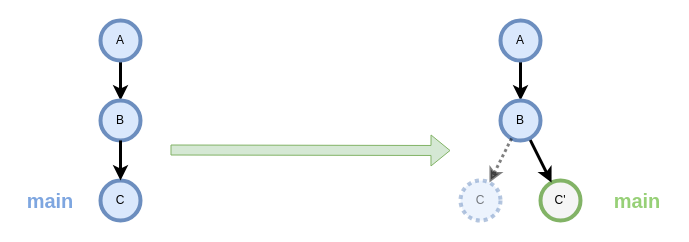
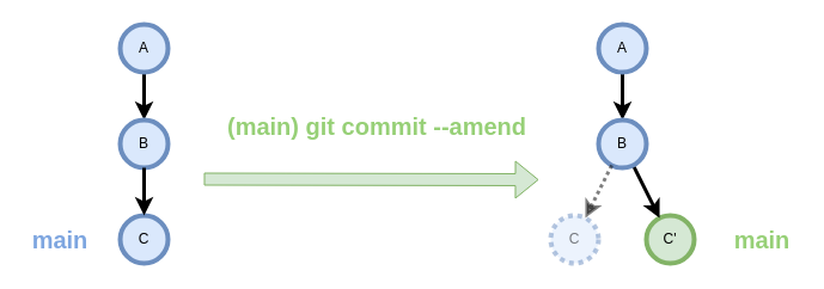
  <mxCell id="0" />
  <mxCell id="1" parent="0" />
  <mxCell id="2" value="" style="shape=flexArrow;endArrow=classic;html=1;rounded=0;fillColor=#d5e8d4;strokeColor=#82b366;" parent="1" edge="1"><mxGeometry width="50" height="50" relative="1" as="geometry"><mxPoint x="170" y="149.5" as="sourcePoint" /><mxPoint x="450" y="150" as="targetPoint" /></mxGeometry></mxCell>
- <mxCell id="4" value="C'" style="ellipse;whiteSpace=wrap;html=1;fillColor=#f5f5f5;strokeColor=#82b366;strokeWidth=4;" parent="1" vertex="1"><mxGeometry x="540" y="180" width="40" height="40" as="geometry" /></mxCell>
+ <mxCell id="3" value="&lt;font size=&quot;1&quot; color=&quot;#97d077&quot;&gt;&lt;b style=&quot;font-size: 20px;&quot;&gt;(&lt;/b&gt;&lt;/font&gt;&lt;b style=&quot;color: rgb(151, 208, 119); font-size: 20px;&quot;&gt;main&lt;/b&gt;&lt;font size=&quot;1&quot; color=&quot;#97d077&quot;&gt;&lt;b style=&quot;font-size: 20px;&quot;&gt;) git commit --amend&lt;/b&gt;&lt;/font&gt;" style="text;html=1;align=center;verticalAlign=middle;whiteSpace=wrap;rounded=0;" parent="1" vertex="1"><mxGeometry x="180" y="89.5" width="270" height="30" as="geometry" /></mxCell>
+ <mxCell id="4" value="C'" style="ellipse;whiteSpace=wrap;html=1;fillColor=#d5e8d4;strokeColor=#82b366;strokeWidth=4;" parent="1" vertex="1"><mxGeometry x="540" y="180" width="40" height="40" as="geometry" /></mxCell>
  <mxCell id="5" style="rounded=0;orthogonalLoop=1;jettySize=auto;html=1;strokeWidth=3;" parent="1" source="14" target="4" edge="1"><mxGeometry relative="1" as="geometry"><mxPoint x="440" y="400" as="sourcePoint" /><mxPoint x="520" y="260" as="targetPoint" /></mxGeometry></mxCell>
  <mxCell id="6" value="" style="edgeStyle=orthogonalEdgeStyle;rounded=0;orthogonalLoop=1;jettySize=auto;html=1;strokeWidth=3;" parent="1" source="7" target="9" edge="1"><mxGeometry relative="1" as="geometry" /></mxCell>
  <mxCell id="7" value="A" style="ellipse;whiteSpace=wrap;html=1;fillColor=#dae8fc;strokeColor=#6c8ebf;strokeWidth=4;" parent="1" vertex="1"><mxGeometry x="100" y="20" width="40" height="40" as="geometry" /></mxCell>
  <mxCell id="8" value="&lt;b style=&quot;color: rgb(126, 166, 224); font-size: 20px;&quot;&gt;main&lt;/b&gt;" style="text;html=1;align=center;verticalAlign=middle;whiteSpace=wrap;rounded=0;" parent="1" vertex="1"><mxGeometry x="20" y="185" width="60" height="30" as="geometry" /></mxCell>
  <mxCell id="9" value="B" style="ellipse;whiteSpace=wrap;html=1;fillColor=#dae8fc;strokeColor=#6c8ebf;strokeWidth=4;" parent="1" vertex="1"><mxGeometry x="100" y="100" width="40" height="40" as="geometry" /></mxCell>
  <mxCell id="10" value="C" style="ellipse;whiteSpace=wrap;html=1;fillColor=#dae8fc;strokeColor=#6c8ebf;strokeWidth=4;" parent="1" vertex="1"><mxGeometry x="100" y="180" width="40" height="40" as="geometry" /></mxCell>
  <mxCell id="11" style="rounded=0;orthogonalLoop=1;jettySize=auto;html=1;strokeWidth=3;" parent="1" source="9" target="10" edge="1"><mxGeometry relative="1" as="geometry"><mxPoint x="210" y="230" as="sourcePoint" /><mxPoint x="210" y="270" as="targetPoint" /></mxGeometry></mxCell>
  <mxCell id="12" value="" style="edgeStyle=orthogonalEdgeStyle;rounded=0;orthogonalLoop=1;jettySize=auto;html=1;strokeWidth=3;" edge="1" parent="1" source="13" target="14"><mxGeometry relative="1" as="geometry" /></mxCell>
  <mxCell id="13" value="A" style="ellipse;whiteSpace=wrap;html=1;fillColor=#dae8fc;strokeColor=#6c8ebf;strokeWidth=4;" vertex="1" parent="1"><mxGeometry x="500" y="20" width="40" height="40" as="geometry" /></mxCell>
  <mxCell id="14" value="B" style="ellipse;whiteSpace=wrap;html=1;fillColor=#dae8fc;strokeColor=#6c8ebf;strokeWidth=4;" vertex="1" parent="1"><mxGeometry x="500" y="100" width="40" height="40" as="geometry" /></mxCell>
  <mxCell id="15" value="C" style="ellipse;whiteSpace=wrap;html=1;fillColor=#dae8fc;strokeColor=#6c8ebf;strokeWidth=4;textOpacity=50;opacity=50;dashed=1;dashPattern=1 1;" vertex="1" parent="1"><mxGeometry x="460" y="180" width="40" height="40" as="geometry" /></mxCell>
  <mxCell id="16" style="rounded=0;orthogonalLoop=1;jettySize=auto;html=1;strokeWidth=3;textOpacity=50;opacity=50;dashed=1;dashPattern=1 1;" edge="1" parent="1" source="14" target="15"><mxGeometry relative="1" as="geometry"><mxPoint x="610" y="230" as="sourcePoint" /><mxPoint x="610" y="270" as="targetPoint" /></mxGeometry></mxCell>
  <mxCell id="17" value="&lt;b style=&quot;font-size: 20px;&quot;&gt;main&lt;/b&gt;" style="text;html=1;align=center;verticalAlign=middle;whiteSpace=wrap;rounded=0;fontColor=#97D077;" vertex="1" parent="1"><mxGeometry x="607" y="185" width="60" height="30" as="geometry" /></mxCell>
